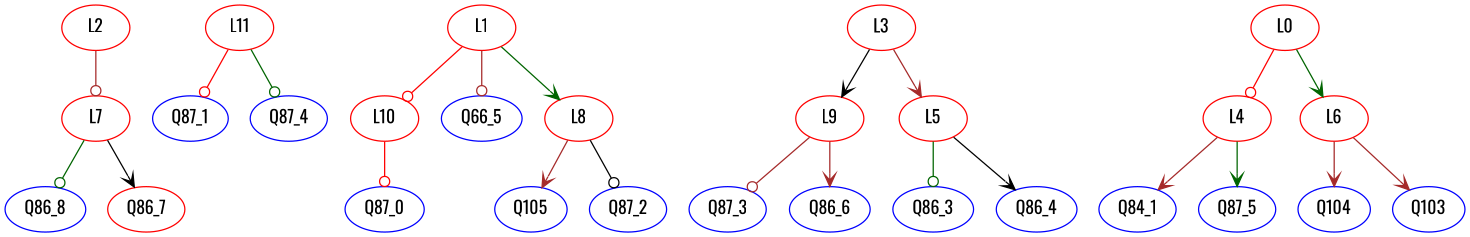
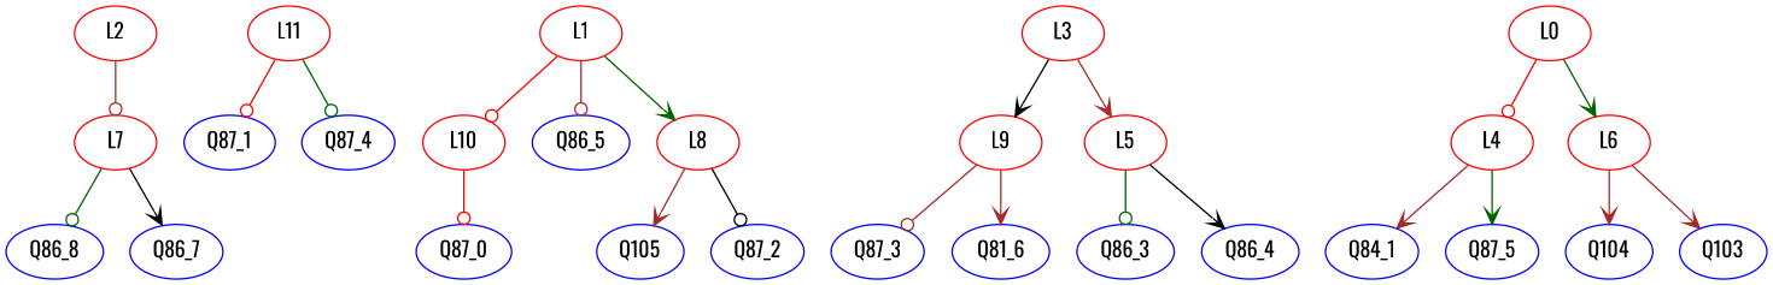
  digraph {
    fontname=Oswald
    node [color=blue fontname=Oswald]
    edge [arrowhead=vee color=brown fontname=Oswald]
    L7 [color=red]
    Q86_8
-   Q86_7 [color=red]
+   Q86_7
    Q87_1
    L10 [color=red]
-   Q86_5 [label=Q66_5]
+   Q86_5
    n7 [label=Q87_0]
    Q86_3
    L11 [color=red]
    Q87_4
    L3 [color=red]
    L9 [color=red]
    L5 [color=red]
    Q105
    Q87_3
-   Q86_6
+   Q86_6 [label=Q81_6]
    L4 [color=red]
    n18 [label=Q84_1]
    Q87_5
    L2 [color=red]
    L8 [color=red]
    Q87_2
    L6 [color=red]
    Q104
    Q103
    Q86_4
    L1 [color=red]
    L0 [color=red]
    subgraph sub_1 {
    }
    subgraph sub_2 {
      L7
      Q86_8
      Q86_7
      Q87_1
      L10
      Q86_5
      n7
      Q86_3
      L11
      Q87_4
      L3
      L9
      L5
      Q105
      Q87_3
      Q86_6
      L4
      n18
      Q87_5
      L2
      L8
      Q87_2
      L6
      Q104
      Q103
      Q86_4
      L1
      L0
    }
    L7 -> Q86_8 [arrowhead=odot color=darkgreen]
    L7 -> Q86_7 [color=black]
    L10 -> n7 [arrowhead=odot color=red]
    L11 -> Q87_1 [arrowhead=odot color=red]
    L11 -> Q87_4 [arrowhead=odot color=darkgreen]
    L3 -> L9 [color=black]
    L3 -> L5
    L9 -> Q87_3 [arrowhead=odot]
    L9 -> Q86_6
    L5 -> Q86_3 [arrowhead=odot color=darkgreen]
    L5 -> Q86_4 [color=black]
    L4 -> n18
    L4 -> Q87_5 [color=darkgreen]
    L2 -> L7 [arrowhead=odot]
    L8 -> Q105
    L8 -> Q87_2 [arrowhead=odot color=black]
    L6 -> Q104
    L6 -> Q103
    L1 -> L10 [arrowhead=odot color=red]
    L1 -> Q86_5 [arrowhead=odot]
    L1 -> L8 [color=darkgreen]
    L0 -> L4 [arrowhead=odot color=red]
    L0 -> L6 [color=darkgreen]
  }
